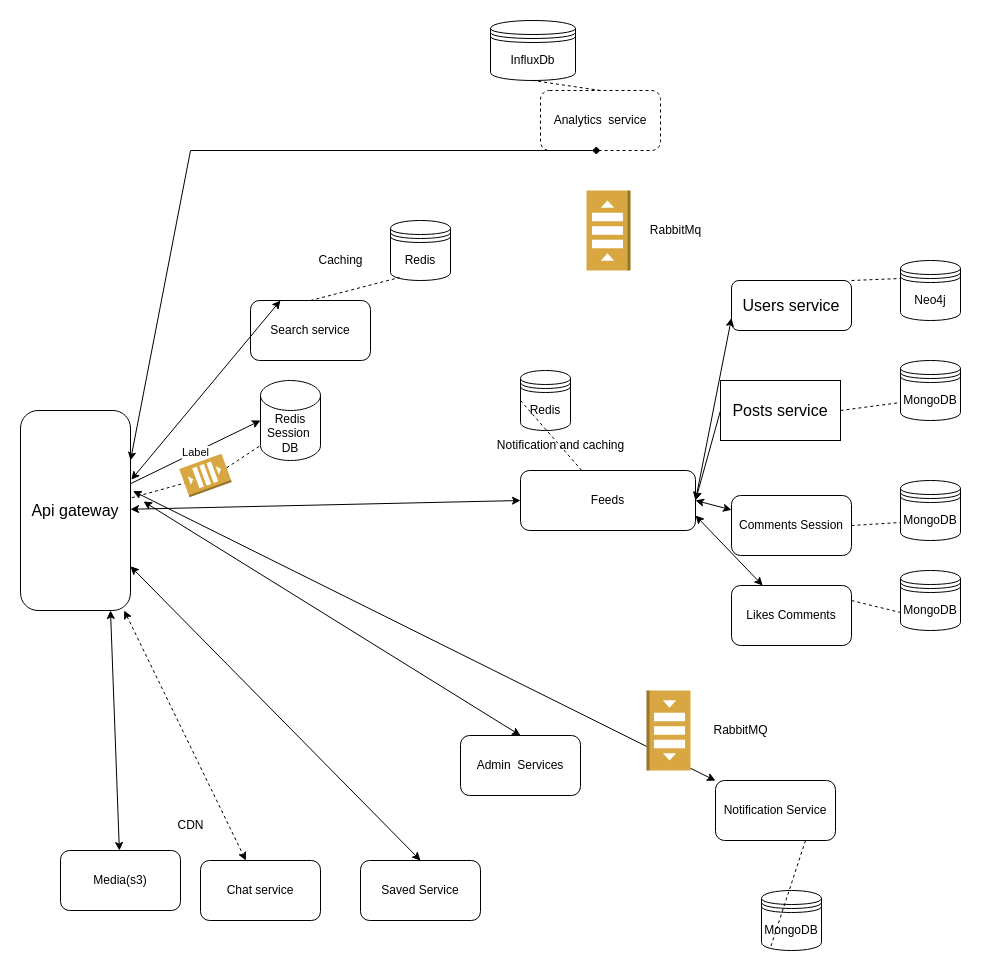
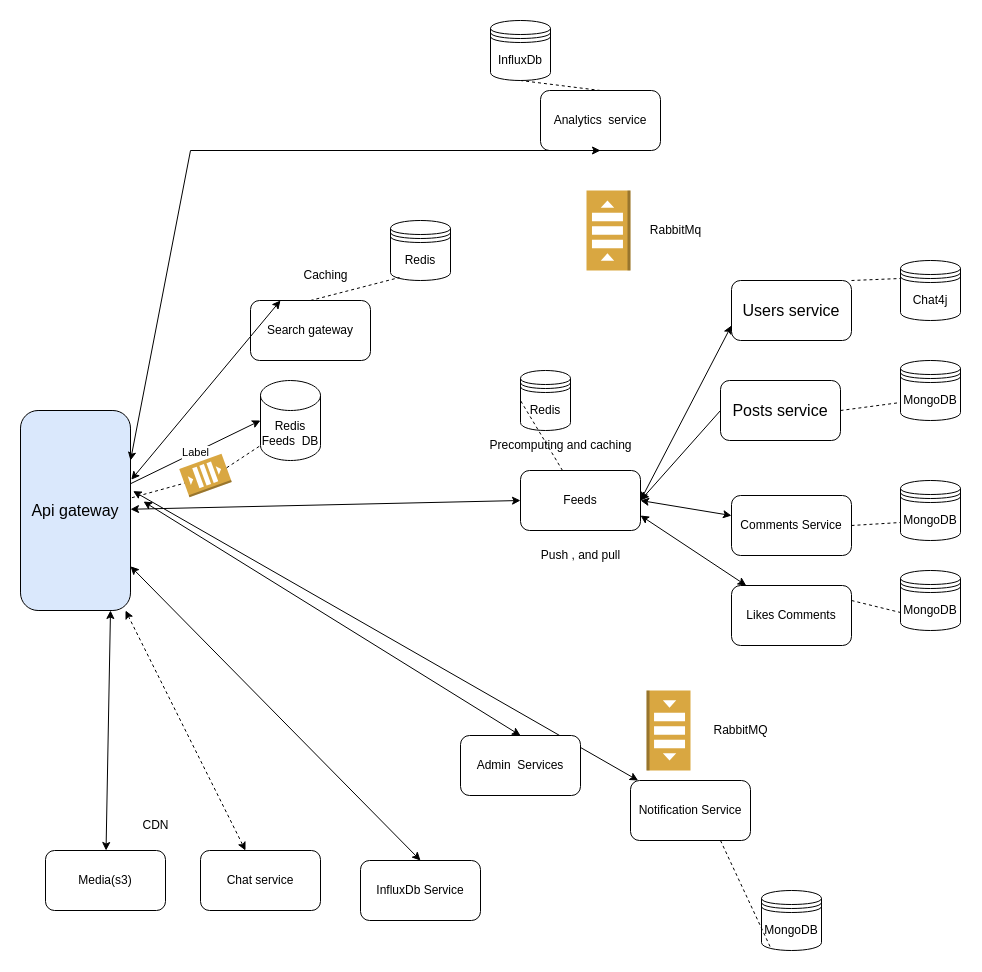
  <mxCell id="0" />
  <mxCell id="1" parent="0" />
- <mxCell id="2" value="&lt;font size=&quot;3&quot;&gt;Api gateway&lt;/font&gt;" style="rounded=1;whiteSpace=wrap;html=1;arcSize=16;" parent="1" vertex="1"><mxGeometry x="20" y="410" width="110" height="200" as="geometry" /></mxCell>
- <mxCell id="3" value="&lt;font size=&quot;3&quot;&gt;Users service&lt;/font&gt;" style="rounded=1;whiteSpace=wrap;html=1;" parent="1" vertex="1"><mxGeometry x="731" y="280" width="120" height="50" as="geometry" /></mxCell>
- <mxCell id="4" value="&lt;font size=&quot;3&quot;&gt;Posts service&lt;/font&gt;" style="whiteSpace=wrap;html=1;rounded=0;" parent="1" vertex="1"><mxGeometry x="720" y="380" width="120" height="60" as="geometry" /></mxCell>
- <mxCell id="5" value="Comments Session" style="rounded=1;whiteSpace=wrap;html=1;" parent="1" vertex="1"><mxGeometry x="731" y="495" width="120" height="60" as="geometry" /></mxCell>
+ <mxCell id="2" value="&lt;font size=&quot;3&quot;&gt;Api gateway&lt;/font&gt;" style="rounded=1;whiteSpace=wrap;html=1;arcSize=16;fillColor=#dae8fc;" parent="1" vertex="1"><mxGeometry x="20" y="410" width="110" height="200" as="geometry" /></mxCell>
+ <mxCell id="3" value="&lt;font size=&quot;3&quot;&gt;Users service&lt;/font&gt;" style="rounded=1;whiteSpace=wrap;html=1;" parent="1" vertex="1"><mxGeometry x="731" y="280" width="120" height="60" as="geometry" /></mxCell>
+ <mxCell id="4" value="&lt;font size=&quot;3&quot;&gt;Posts service&lt;/font&gt;" style="rounded=1;whiteSpace=wrap;html=1;" parent="1" vertex="1"><mxGeometry x="720" y="380" width="120" height="60" as="geometry" /></mxCell>
+ <mxCell id="5" value="Comments Service" style="rounded=1;whiteSpace=wrap;html=1;" parent="1" vertex="1"><mxGeometry x="731" y="495" width="120" height="60" as="geometry" /></mxCell>
  <mxCell id="6" value="Likes Comments" style="rounded=1;whiteSpace=wrap;html=1;" parent="1" vertex="1"><mxGeometry x="731" y="585" width="120" height="60" as="geometry" /></mxCell>
- <mxCell id="7" value="Feeds" style="rounded=1;whiteSpace=wrap;html=1;" parent="1" vertex="1"><mxGeometry x="520" y="470" width="175" height="60" as="geometry" /></mxCell>
- <mxCell id="8" value="Media(s3)" style="rounded=1;whiteSpace=wrap;html=1;" parent="1" vertex="1"><mxGeometry x="60" y="850" width="120" height="60" as="geometry" /></mxCell>
- <mxCell id="9" value="Notification Service" style="rounded=1;whiteSpace=wrap;html=1;direction=west;" parent="1" vertex="1"><mxGeometry x="715" y="780" width="120" height="60" as="geometry" /></mxCell>
- <mxCell id="10" value="Search service" style="rounded=1;whiteSpace=wrap;html=1;" parent="1" vertex="1"><mxGeometry x="250" y="300" width="120" height="60" as="geometry" /></mxCell>
- <mxCell id="11" value="Analytics&amp;nbsp; service" style="rounded=1;whiteSpace=wrap;html=1;dashed=1;" parent="1" vertex="1"><mxGeometry x="540" y="90" width="120" height="60" as="geometry" /></mxCell>
- <mxCell id="12" value="Chat service" style="rounded=1;whiteSpace=wrap;html=1;" parent="1" vertex="1"><mxGeometry x="200" y="860" width="120" height="60" as="geometry" /></mxCell>
- <mxCell id="13" value="Saved Service" style="rounded=1;whiteSpace=wrap;html=1;" parent="1" vertex="1"><mxGeometry x="360" y="860" width="120" height="60" as="geometry" /></mxCell>
+ <mxCell id="7" value="Feeds" style="rounded=1;whiteSpace=wrap;html=1;" parent="1" vertex="1"><mxGeometry x="520" y="470" width="120" height="60" as="geometry" /></mxCell>
+ <mxCell id="8" value="Media(s3)" style="rounded=1;whiteSpace=wrap;html=1;" parent="1" vertex="1"><mxGeometry x="45" y="850" width="120" height="60" as="geometry" /></mxCell>
+ <mxCell id="9" value="Notification Service" style="rounded=1;whiteSpace=wrap;html=1;direction=west;" parent="1" vertex="1"><mxGeometry x="630" y="780" width="120" height="60" as="geometry" /></mxCell>
+ <mxCell id="10" value="Search gateway" style="rounded=1;whiteSpace=wrap;html=1;" parent="1" vertex="1"><mxGeometry x="250" y="300" width="120" height="60" as="geometry" /></mxCell>
+ <mxCell id="11" value="Analytics&amp;nbsp; service" style="rounded=1;whiteSpace=wrap;html=1;" parent="1" vertex="1"><mxGeometry x="540" y="90" width="120" height="60" as="geometry" /></mxCell>
+ <mxCell id="12" value="Chat service" style="rounded=1;whiteSpace=wrap;html=1;" parent="1" vertex="1"><mxGeometry x="200" y="850" width="120" height="60" as="geometry" /></mxCell>
+ <mxCell id="13" value="InfluxDb Service" style="rounded=1;whiteSpace=wrap;html=1;" parent="1" vertex="1"><mxGeometry x="360" y="860" width="120" height="60" as="geometry" /></mxCell>
  <mxCell id="14" value="" style="html=1;labelBackgroundColor=#ffffff;startArrow=classic;startFill=1;startSize=6;endArrow=classic;endFill=1;endSize=6;jettySize=auto;orthogonalLoop=1;strokeWidth=1;fontSize=14;rounded=0;entryX=0;entryY=0.5;entryDx=0;entryDy=0;" parent="1" source="2" target="7" edge="1"><mxGeometry width="60" height="60" relative="1" as="geometry"><mxPoint x="150" y="540" as="sourcePoint" /><mxPoint x="300" y="530" as="targetPoint" /></mxGeometry></mxCell>
- <mxCell id="15" value="" style="html=1;labelBackgroundColor=#ffffff;startArrow=classic;startFill=1;startSize=6;endArrow=diamond;endFill=1;endSize=6;jettySize=auto;orthogonalLoop=1;strokeWidth=1;fontSize=14;rounded=0;exitX=1;exitY=0.25;exitDx=0;exitDy=0;entryX=0.5;entryY=1;entryDx=0;entryDy=0;" parent="1" source="2" target="11" edge="1"><mxGeometry width="60" height="60" relative="1" as="geometry"><mxPoint x="440" y="650" as="sourcePoint" /><mxPoint x="500" y="590" as="targetPoint" /><Array as="points"><mxPoint x="190" y="150" /></Array></mxGeometry></mxCell>
+ <mxCell id="15" value="" style="html=1;labelBackgroundColor=#ffffff;startArrow=classic;startFill=1;startSize=6;endArrow=classic;endFill=1;endSize=6;jettySize=auto;orthogonalLoop=1;strokeWidth=1;fontSize=14;rounded=0;exitX=1;exitY=0.25;exitDx=0;exitDy=0;entryX=0.5;entryY=1;entryDx=0;entryDy=0;" parent="1" source="2" target="11" edge="1"><mxGeometry width="60" height="60" relative="1" as="geometry"><mxPoint x="440" y="650" as="sourcePoint" /><mxPoint x="500" y="590" as="targetPoint" /><Array as="points"><mxPoint x="190" y="150" /></Array></mxGeometry></mxCell>
  <mxCell id="16" value="" style="html=1;labelBackgroundColor=#ffffff;startArrow=classic;startFill=1;startSize=6;endArrow=classic;endFill=1;endSize=6;jettySize=auto;orthogonalLoop=1;strokeWidth=1;fontSize=14;rounded=0;entryX=0;entryY=0.75;entryDx=0;entryDy=0;exitX=1;exitY=0.5;exitDx=0;exitDy=0;" parent="1" source="7" target="3" edge="1"><mxGeometry width="60" height="60" relative="1" as="geometry"><mxPoint x="440" y="650" as="sourcePoint" /><mxPoint x="500" y="590" as="targetPoint" /></mxGeometry></mxCell>
  <mxCell id="17" value="" style="html=1;labelBackgroundColor=#ffffff;startArrow=classic;startFill=1;startSize=6;endArrow=none;endFill=1;endSize=6;jettySize=auto;orthogonalLoop=1;strokeWidth=1;fontSize=14;rounded=0;entryX=0;entryY=0.5;entryDx=0;entryDy=0;exitX=1;exitY=0.5;exitDx=0;exitDy=0;" parent="1" source="7" target="4" edge="1"><mxGeometry width="60" height="60" relative="1" as="geometry"><mxPoint x="440" y="650" as="sourcePoint" /><mxPoint x="500" y="590" as="targetPoint" /></mxGeometry></mxCell>
  <mxCell id="18" value="" style="html=1;labelBackgroundColor=#ffffff;startArrow=classic;startFill=1;startSize=6;endArrow=classic;endFill=1;endSize=6;jettySize=auto;orthogonalLoop=1;strokeWidth=1;fontSize=14;rounded=0;exitX=1;exitY=0.5;exitDx=0;exitDy=0;" parent="1" source="7" target="5" edge="1"><mxGeometry width="60" height="60" relative="1" as="geometry"><mxPoint x="440" y="650" as="sourcePoint" /><mxPoint x="500" y="590" as="targetPoint" /></mxGeometry></mxCell>
  <mxCell id="19" value="" style="html=1;labelBackgroundColor=#ffffff;startArrow=classic;startFill=1;startSize=6;endArrow=classic;endFill=1;endSize=6;jettySize=auto;orthogonalLoop=1;strokeWidth=1;fontSize=14;rounded=0;exitX=1;exitY=0.75;exitDx=0;exitDy=0;" parent="1" source="7" target="6" edge="1"><mxGeometry width="60" height="60" relative="1" as="geometry"><mxPoint x="440" y="650" as="sourcePoint" /><mxPoint x="500" y="590" as="targetPoint" /></mxGeometry></mxCell>
  <mxCell id="20" value="" style="html=1;labelBackgroundColor=#ffffff;startArrow=classic;startFill=1;startSize=6;endArrow=classic;endFill=1;endSize=6;jettySize=auto;orthogonalLoop=1;strokeWidth=1;fontSize=14;rounded=0;exitX=1.007;exitY=0.346;exitDx=0;exitDy=0;entryX=0.25;entryY=0;entryDx=0;entryDy=0;exitPerimeter=0;" parent="1" source="2" target="10" edge="1"><mxGeometry width="60" height="60" relative="1" as="geometry"><mxPoint x="440" y="650" as="sourcePoint" /><mxPoint x="500" y="590" as="targetPoint" /></mxGeometry></mxCell>
  <mxCell id="21" value="" style="html=1;labelBackgroundColor=#ffffff;startArrow=classic;startFill=1;startSize=6;endArrow=classic;endFill=1;endSize=6;jettySize=auto;orthogonalLoop=1;strokeWidth=1;fontSize=14;rounded=0;entryX=0.5;entryY=0;entryDx=0;entryDy=0;" parent="1" source="2" target="13" edge="1"><mxGeometry width="60" height="60" relative="1" as="geometry"><mxPoint x="440" y="650" as="sourcePoint" /><mxPoint x="500" y="590" as="targetPoint" /></mxGeometry></mxCell>
  <mxCell id="22" value="" style="html=1;labelBackgroundColor=#ffffff;startArrow=classic;startFill=1;startSize=6;endArrow=classic;endFill=1;endSize=6;jettySize=auto;orthogonalLoop=1;strokeWidth=1;fontSize=14;rounded=0;" parent="1" target="8" edge="1"><mxGeometry width="60" height="60" relative="1" as="geometry"><mxPoint x="110" y="610" as="sourcePoint" /><mxPoint x="500" y="590" as="targetPoint" /></mxGeometry></mxCell>
  <mxCell id="23" value="" style="html=1;labelBackgroundColor=#ffffff;startArrow=classic;startFill=1;startSize=6;endArrow=classic;endFill=1;endSize=6;jettySize=auto;orthogonalLoop=1;strokeWidth=1;fontSize=14;rounded=0;dashed=1;" parent="1" source="2" target="12" edge="1"><mxGeometry width="60" height="60" relative="1" as="geometry"><mxPoint x="440" y="650" as="sourcePoint" /><mxPoint x="500" y="590" as="targetPoint" /></mxGeometry></mxCell>
  <mxCell id="24" value="" style="html=1;labelBackgroundColor=#ffffff;startArrow=classic;startFill=1;startSize=6;endArrow=classic;endFill=1;endSize=6;jettySize=auto;orthogonalLoop=1;strokeWidth=1;fontSize=14;rounded=0;exitX=1.024;exitY=0.403;exitDx=0;exitDy=0;exitPerimeter=0;" parent="1" source="2" target="9" edge="1"><mxGeometry width="60" height="60" relative="1" as="geometry"><mxPoint x="440" y="650" as="sourcePoint" /><mxPoint x="500" y="590" as="targetPoint" /></mxGeometry></mxCell>
- <mxCell id="25" value="Notification and caching" style="text;html=1;align=center;verticalAlign=middle;resizable=0;points=[];autosize=1;strokeColor=none;fillColor=none;" parent="1" vertex="1"><mxGeometry x="475" y="430" width="170" height="30" as="geometry" /></mxCell>
+ <mxCell id="25" value="Precomputing and caching" style="text;html=1;align=center;verticalAlign=middle;resizable=0;points=[];autosize=1;strokeColor=none;fillColor=none;" parent="1" vertex="1"><mxGeometry x="475" y="430" width="170" height="30" as="geometry" /></mxCell>
  <mxCell id="26" value="Redis" style="shape=datastore;whiteSpace=wrap;html=1;" parent="1" vertex="1"><mxGeometry x="520" y="370" width="50" height="60" as="geometry" /></mxCell>
  <mxCell id="27" value="" style="html=1;labelBackgroundColor=#ffffff;endArrow=none;endFill=0;jettySize=auto;orthogonalLoop=1;strokeWidth=1;dashed=1;fontSize=14;rounded=0;entryX=0;entryY=0.5;entryDx=0;entryDy=0;" parent="1" source="7" target="26" edge="1"><mxGeometry width="60" height="60" relative="1" as="geometry"><mxPoint x="440" y="650" as="sourcePoint" /><mxPoint x="500" y="590" as="targetPoint" /></mxGeometry></mxCell>
- <mxCell id="28" value="Neo4j" style="shape=datastore;whiteSpace=wrap;html=1;" parent="1" vertex="1"><mxGeometry x="900" y="260" width="60" height="60" as="geometry" /></mxCell>
+ <mxCell id="28" value="Chat4j" style="shape=datastore;whiteSpace=wrap;html=1;" parent="1" vertex="1"><mxGeometry x="900" y="260" width="60" height="60" as="geometry" /></mxCell>
  <mxCell id="29" value="" style="html=1;labelBackgroundColor=#ffffff;endArrow=none;endFill=0;jettySize=auto;orthogonalLoop=1;strokeWidth=1;dashed=1;fontSize=14;rounded=0;entryX=0;entryY=0.3;entryDx=0;entryDy=0;exitX=1;exitY=0;exitDx=0;exitDy=0;" parent="1" source="3" target="28" edge="1"><mxGeometry width="60" height="60" relative="1" as="geometry"><mxPoint x="440" y="650" as="sourcePoint" /><mxPoint x="500" y="590" as="targetPoint" /></mxGeometry></mxCell>
- <mxCell id="30" value="InfluxDb" style="shape=datastore;whiteSpace=wrap;html=1;" parent="1" vertex="1"><mxGeometry x="490" y="20" width="85" height="60" as="geometry" /></mxCell>
+ <mxCell id="30" value="InfluxDb" style="shape=datastore;whiteSpace=wrap;html=1;" parent="1" vertex="1"><mxGeometry x="490" y="20" width="60" height="60" as="geometry" /></mxCell>
  <mxCell id="31" value="" style="html=1;labelBackgroundColor=#ffffff;endArrow=none;endFill=0;jettySize=auto;orthogonalLoop=1;strokeWidth=1;dashed=1;fontSize=14;rounded=0;entryX=0.5;entryY=1;entryDx=0;entryDy=0;exitX=0.5;exitY=0;exitDx=0;exitDy=0;" parent="1" source="11" target="30" edge="1"><mxGeometry width="60" height="60" relative="1" as="geometry"><mxPoint x="440" y="530" as="sourcePoint" /><mxPoint x="500" y="470" as="targetPoint" /></mxGeometry></mxCell>
  <mxCell id="32" value="MongoDB" style="shape=datastore;whiteSpace=wrap;html=1;" parent="1" vertex="1"><mxGeometry x="900" y="360" width="60" height="60" as="geometry" /></mxCell>
  <mxCell id="33" value="" style="html=1;labelBackgroundColor=#ffffff;endArrow=none;endFill=0;jettySize=auto;orthogonalLoop=1;strokeWidth=1;dashed=1;fontSize=14;rounded=0;entryX=0;entryY=0.7;entryDx=0;entryDy=0;exitX=1;exitY=0.5;exitDx=0;exitDy=0;" parent="1" source="4" target="32" edge="1"><mxGeometry width="60" height="60" relative="1" as="geometry"><mxPoint x="700" y="300" as="sourcePoint" /><mxPoint x="760" y="318" as="targetPoint" /></mxGeometry></mxCell>
  <mxCell id="34" value="Redis" style="shape=datastore;whiteSpace=wrap;html=1;" parent="1" vertex="1"><mxGeometry x="390" y="220" width="60" height="60" as="geometry" /></mxCell>
  <mxCell id="35" value="" style="html=1;labelBackgroundColor=#ffffff;endArrow=none;endFill=0;jettySize=auto;orthogonalLoop=1;strokeWidth=1;dashed=1;fontSize=14;rounded=0;entryX=0.15;entryY=0.95;entryDx=0;entryDy=0;entryPerimeter=0;exitX=0.5;exitY=0;exitDx=0;exitDy=0;" parent="1" source="10" target="34" edge="1"><mxGeometry width="60" height="60" relative="1" as="geometry"><mxPoint x="440" y="530" as="sourcePoint" /><mxPoint x="500" y="470" as="targetPoint" /></mxGeometry></mxCell>
- <mxCell id="36" value="Caching" style="text;html=1;align=center;verticalAlign=middle;resizable=0;points=[];autosize=1;strokeColor=none;fillColor=none;" parent="1" vertex="1"><mxGeometry x="305" y="245" width="70" height="30" as="geometry" /></mxCell>
+ <mxCell id="36" value="Caching" style="text;html=1;align=center;verticalAlign=middle;resizable=0;points=[];autosize=1;strokeColor=none;fillColor=none;" parent="1" vertex="1"><mxGeometry x="290" y="260" width="70" height="30" as="geometry" /></mxCell>
  <mxCell id="37" value="" style="outlineConnect=0;dashed=0;verticalLabelPosition=bottom;verticalAlign=top;align=center;html=1;shape=mxgraph.aws3.queue;fillColor=#D9A741;gradientColor=none;direction=north;" parent="1" vertex="1"><mxGeometry x="586" y="190" width="44" height="80" as="geometry" /></mxCell>
  <mxCell id="38" value="RabbitMq" style="text;html=1;align=center;verticalAlign=middle;resizable=0;points=[];autosize=1;strokeColor=none;fillColor=none;" parent="1" vertex="1"><mxGeometry x="640" y="215" width="70" height="30" as="geometry" /></mxCell>
  <mxCell id="39" value="" style="outlineConnect=0;dashed=0;verticalLabelPosition=bottom;verticalAlign=top;align=center;html=1;shape=mxgraph.aws3.queue;fillColor=#D9A741;gradientColor=none;direction=north;rotation=-180;" parent="1" vertex="1"><mxGeometry x="646" y="690" width="44" height="80" as="geometry" /></mxCell>
  <mxCell id="40" value="RabbitMQ" style="text;html=1;align=center;verticalAlign=middle;resizable=0;points=[];autosize=1;strokeColor=none;fillColor=none;" parent="1" vertex="1"><mxGeometry x="700" y="715" width="80" height="30" as="geometry" /></mxCell>
- <mxCell id="41" value="CDN" style="text;html=1;align=center;verticalAlign=middle;resizable=0;points=[];autosize=1;strokeColor=none;fillColor=none;" parent="1" vertex="1"><mxGeometry x="165" y="810" width="50" height="30" as="geometry" /></mxCell>
+ <mxCell id="41" value="CDN" style="text;html=1;align=center;verticalAlign=middle;resizable=0;points=[];autosize=1;strokeColor=none;fillColor=none;" parent="1" vertex="1"><mxGeometry x="130" y="810" width="50" height="30" as="geometry" /></mxCell>
  <mxCell id="42" value="Admin&amp;nbsp; Services" style="rounded=1;whiteSpace=wrap;html=1;" parent="1" vertex="1"><mxGeometry x="460" y="735" width="120" height="60" as="geometry" /></mxCell>
  <mxCell id="43" value="" style="html=1;labelBackgroundColor=#ffffff;startArrow=classic;startFill=1;startSize=6;endArrow=classic;endFill=1;endSize=6;jettySize=auto;orthogonalLoop=1;strokeWidth=1;fontSize=14;rounded=0;exitX=1.024;exitY=0.403;exitDx=0;exitDy=0;exitPerimeter=0;entryX=0.5;entryY=0;entryDx=0;entryDy=0;" parent="1" target="42" edge="1"><mxGeometry width="60" height="60" relative="1" as="geometry"><mxPoint x="143" y="501" as="sourcePoint" /><mxPoint x="648" y="790" as="targetPoint" /></mxGeometry></mxCell>
- <mxCell id="44" value="Redis&lt;br&gt;Session&amp;nbsp; DB" style="shape=cylinder3;whiteSpace=wrap;html=1;boundedLbl=1;backgroundOutline=1;size=15;" parent="1" vertex="1"><mxGeometry x="260" y="380" width="60" height="80" as="geometry" /></mxCell>
+ <mxCell id="44" value="Redis&lt;br&gt;Feeds&amp;nbsp; DB" style="shape=cylinder3;whiteSpace=wrap;html=1;boundedLbl=1;backgroundOutline=1;size=15;" parent="1" vertex="1"><mxGeometry x="260" y="380" width="60" height="80" as="geometry" /></mxCell>
  <mxCell id="45" value="" style="endArrow=classic;html=1;rounded=0;entryX=0;entryY=0.5;entryDx=0;entryDy=0;entryPerimeter=0;" parent="1" source="2" target="44" edge="1"><mxGeometry relative="1" as="geometry"><mxPoint x="220" y="480" as="sourcePoint" /><mxPoint x="320" y="480" as="targetPoint" /></mxGeometry></mxCell>
  <mxCell id="46" value="Label" style="edgeLabel;resizable=0;html=1;align=center;verticalAlign=middle;" parent="45" connectable="0" vertex="1"><mxGeometry relative="1" as="geometry" /></mxCell>
  <mxCell id="47" value="" style="outlineConnect=0;dashed=0;verticalLabelPosition=bottom;verticalAlign=top;align=center;html=1;shape=mxgraph.aws3.queue;fillColor=#D9A741;gradientColor=none;direction=north;rotation=70;" parent="1" vertex="1"><mxGeometry x="190" y="452.5" width="30" height="45" as="geometry" /></mxCell>
  <mxCell id="48" value="" style="html=1;labelBackgroundColor=#ffffff;endArrow=none;endFill=0;jettySize=auto;orthogonalLoop=1;strokeWidth=1;dashed=1;fontSize=14;rounded=0;exitX=1.013;exitY=0.436;exitDx=0;exitDy=0;exitPerimeter=0;entryX=0;entryY=0.5;entryDx=0;entryDy=0;entryPerimeter=0;" parent="1" source="2" target="47" edge="1"><mxGeometry width="60" height="60" relative="1" as="geometry"><mxPoint x="240" y="510" as="sourcePoint" /><mxPoint x="300" y="450" as="targetPoint" /></mxGeometry></mxCell>
  <mxCell id="49" value="" style="html=1;labelBackgroundColor=#ffffff;endArrow=none;endFill=0;jettySize=auto;orthogonalLoop=1;strokeWidth=1;dashed=1;fontSize=14;rounded=0;exitX=1;exitY=0.5;exitDx=0;exitDy=0;exitPerimeter=0;entryX=0;entryY=1;entryDx=0;entryDy=-15;entryPerimeter=0;" parent="1" source="47" target="44" edge="1"><mxGeometry width="60" height="60" relative="1" as="geometry"><mxPoint x="240" y="510" as="sourcePoint" /><mxPoint x="300" y="450" as="targetPoint" /></mxGeometry></mxCell>
+ <mxCell id="50" value="Push , and pull" style="text;html=1;align=center;verticalAlign=middle;resizable=0;points=[];autosize=1;strokeColor=none;fillColor=none;" parent="1" vertex="1"><mxGeometry x="530" y="540" width="100" height="30" as="geometry" /></mxCell>
  <mxCell id="51" value="MongoDB" style="shape=datastore;whiteSpace=wrap;html=1;" parent="1" vertex="1"><mxGeometry x="900" y="480" width="60" height="60" as="geometry" /></mxCell>
  <mxCell id="52" value="" style="html=1;labelBackgroundColor=#ffffff;endArrow=none;endFill=0;jettySize=auto;orthogonalLoop=1;strokeWidth=1;dashed=1;fontSize=14;rounded=0;entryX=0;entryY=0.7;entryDx=0;entryDy=0;exitX=1;exitY=0.5;exitDx=0;exitDy=0;" parent="1" source="5" target="51" edge="1"><mxGeometry width="60" height="60" relative="1" as="geometry"><mxPoint x="330" y="570" as="sourcePoint" /><mxPoint x="390" y="510" as="targetPoint" /></mxGeometry></mxCell>
  <mxCell id="53" value="MongoDB" style="shape=datastore;whiteSpace=wrap;html=1;" parent="1" vertex="1"><mxGeometry x="900" y="570" width="60" height="60" as="geometry" /></mxCell>
  <mxCell id="54" value="" style="html=1;labelBackgroundColor=#ffffff;endArrow=none;endFill=0;jettySize=auto;orthogonalLoop=1;strokeWidth=1;dashed=1;fontSize=14;rounded=0;entryX=0;entryY=0.7;entryDx=0;entryDy=0;exitX=1;exitY=0.25;exitDx=0;exitDy=0;" parent="1" source="6" target="53" edge="1"><mxGeometry width="60" height="60" relative="1" as="geometry"><mxPoint x="690" y="540" as="sourcePoint" /><mxPoint x="750" y="550" as="targetPoint" /></mxGeometry></mxCell>
  <mxCell id="55" value="MongoDB" style="shape=datastore;whiteSpace=wrap;html=1;" parent="1" vertex="1"><mxGeometry x="761" y="890" width="60" height="60" as="geometry" /></mxCell>
  <mxCell id="56" value="" style="html=1;labelBackgroundColor=#ffffff;endArrow=none;endFill=0;jettySize=auto;orthogonalLoop=1;strokeWidth=1;dashed=1;fontSize=14;rounded=0;entryX=0.15;entryY=0.95;entryDx=0;entryDy=0;exitX=0.25;exitY=0;exitDx=0;exitDy=0;entryPerimeter=0;" parent="1" source="9" target="55" edge="1"><mxGeometry width="60" height="60" relative="1" as="geometry"><mxPoint x="680" y="625" as="sourcePoint" /><mxPoint x="750" y="642" as="targetPoint" /></mxGeometry></mxCell>
